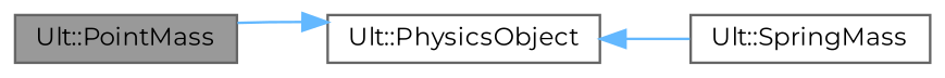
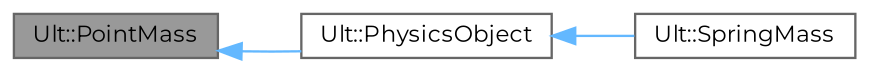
  digraph {
    fontname=Montserrat
    rankdir=LR
    node [color=gray40 fillcolor=white fontname=Montserrat fontsize=10 shape=box style=filled]
    edge [color=steelblue1 dir=back fontname=Montserrat fontsize=10 labelfontname=Helvetica labelfontsize=10 style=solid]
    n1 [fillcolor=grey60 fontcolor=black height=0.2 label="Ult::PointMass" width=0.4]
    n2 [height=0.2 label="Ult::SpringMass" width=0.4]
    n3 [height=0.2 label="Ult::PhysicsObject" width=0.4]
-   n3 -> n1
+   n1 -> n3
    n3 -> n2
  }
